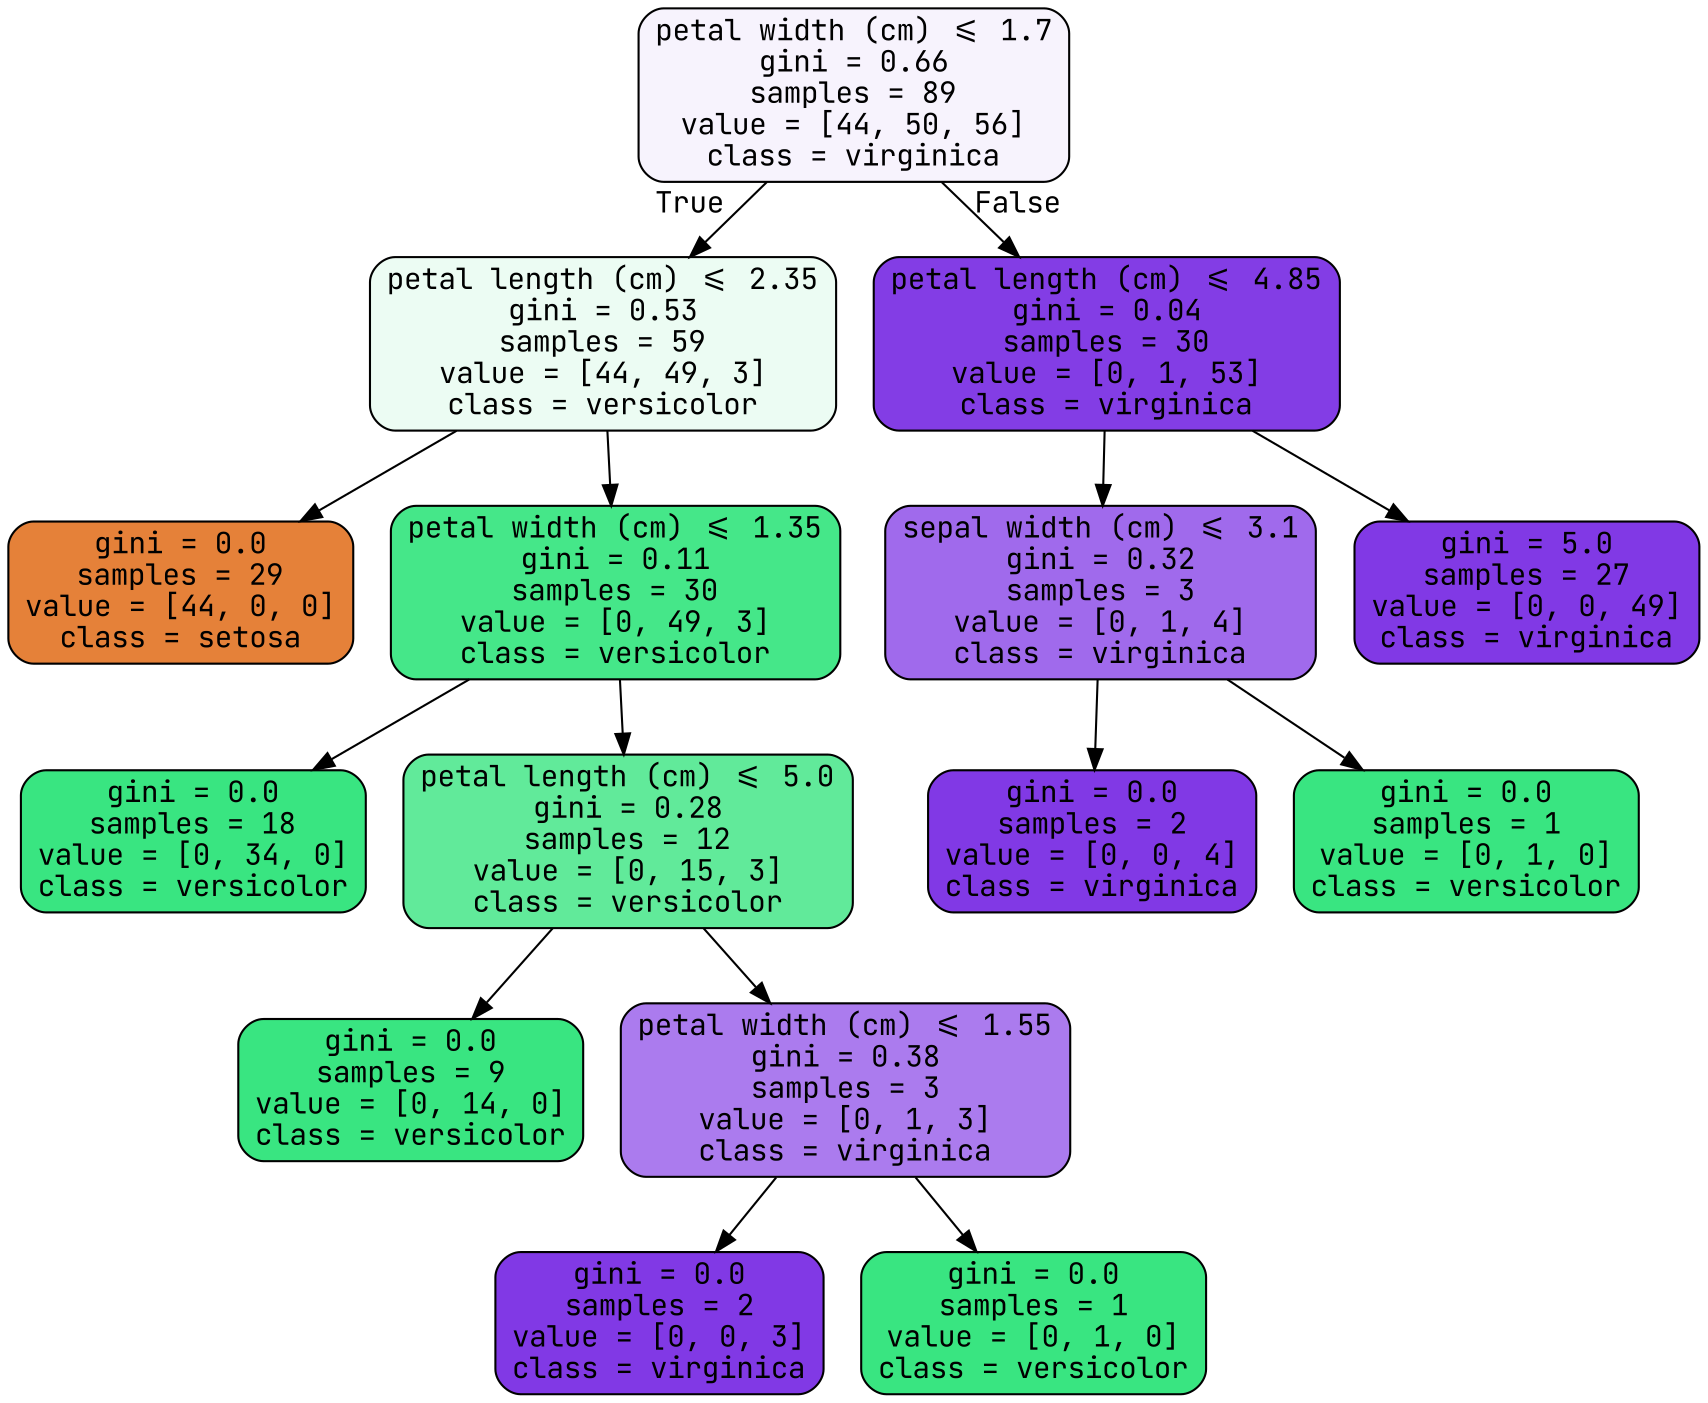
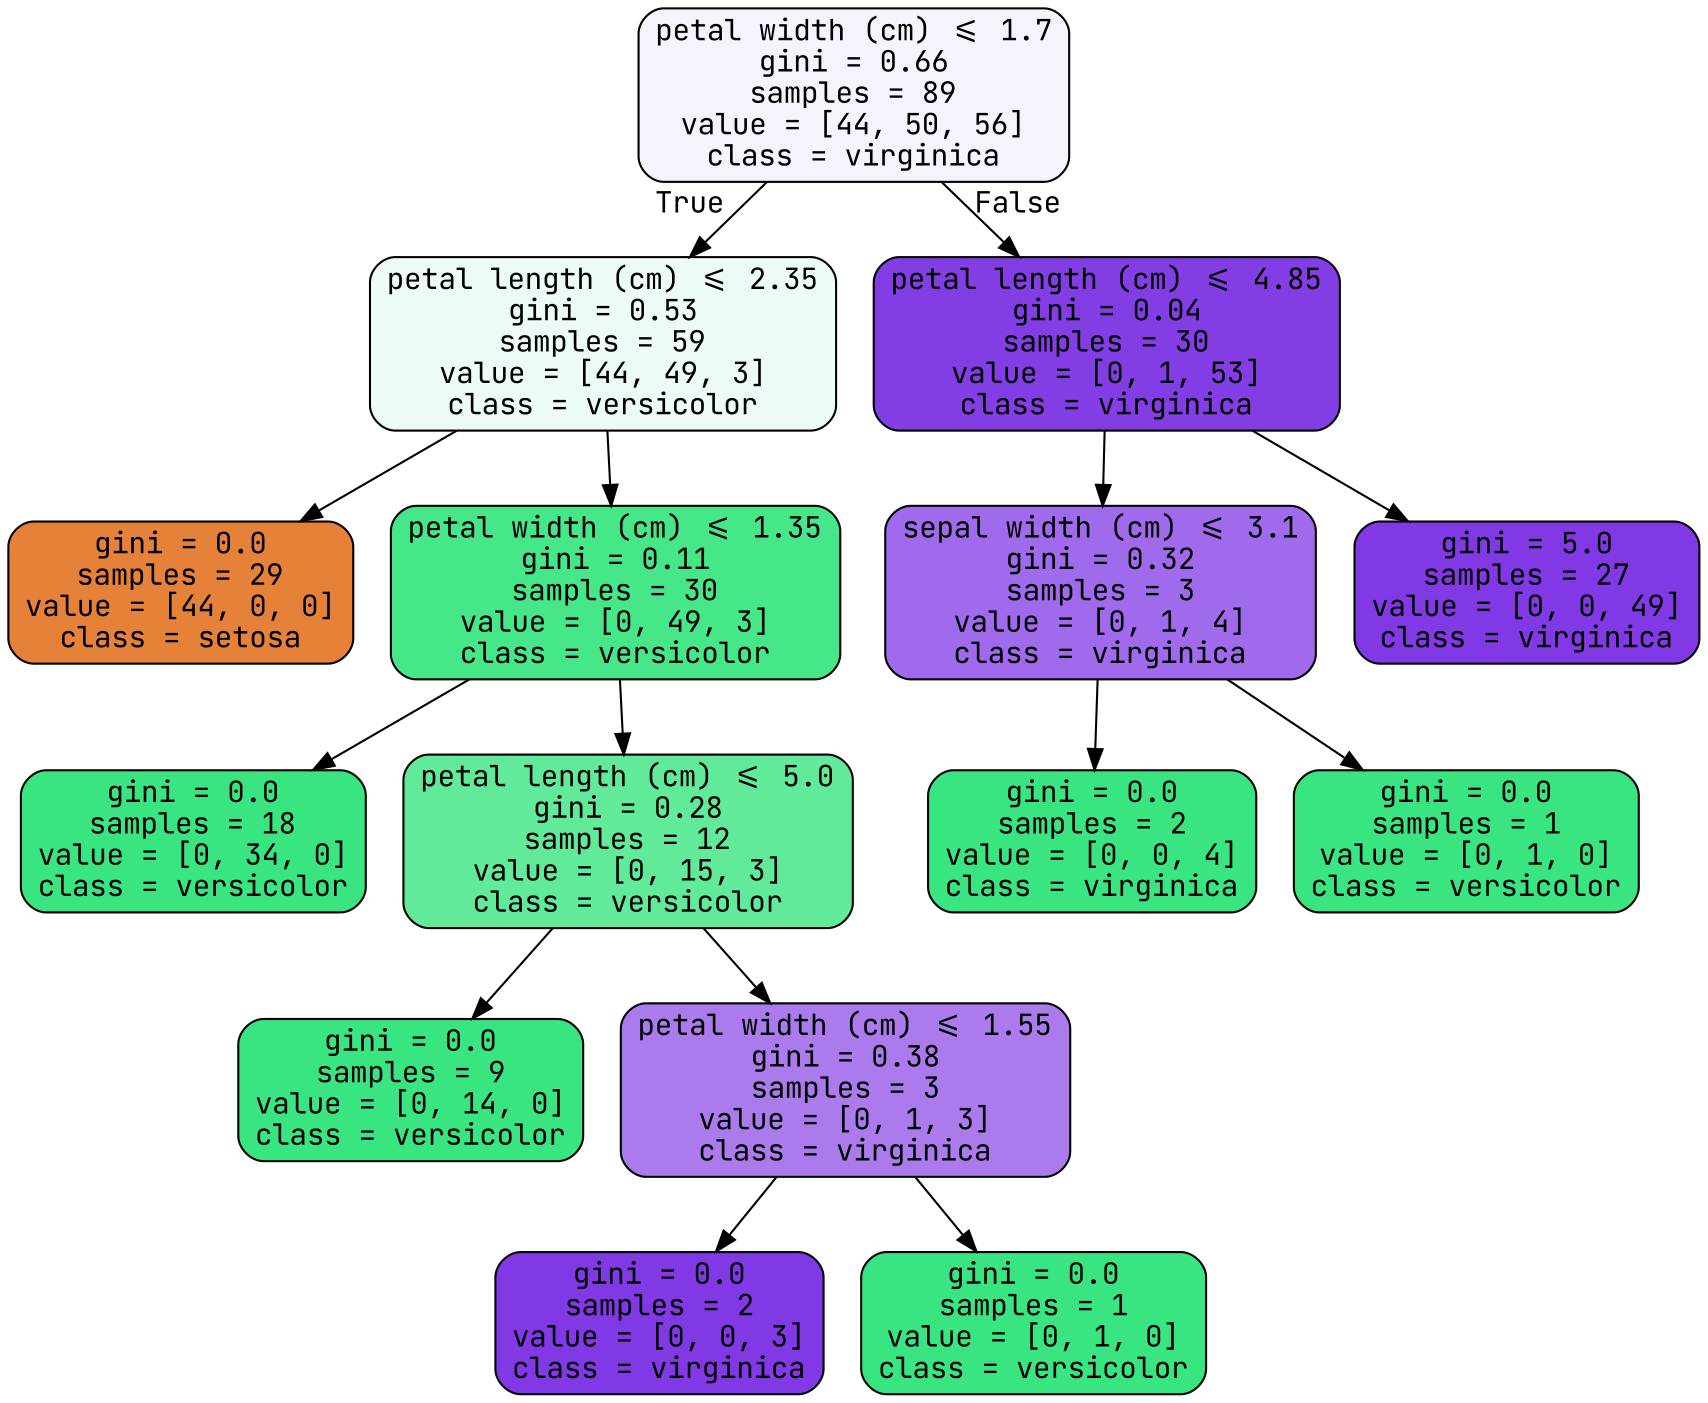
  digraph {
    fontname="JetBrains Mono"
    node [color=black fillcolor="#39e581" fontname="JetBrains Mono" shape=box style="filled, rounded"]
    edge [fontname="JetBrains Mono"]
    n1 [fillcolor="#f7f3fd" label="petal width (cm) <= 1.7\ngini = 0.66\nsamples = 89\nvalue = [44, 50, 56]\nclass = virginica"]
    n2 [fillcolor="#ecfcf3" label="petal length (cm) <= 2.35\ngini = 0.53\nsamples = 59\nvalue = [44, 49, 3]\nclass = versicolor"]
    n3 [fillcolor="#833de5" label="petal length (cm) <= 4.85\ngini = 0.04\nsamples = 30\nvalue = [0, 1, 53]\nclass = virginica"]
    n4 [fillcolor="#e58139" label="gini = 0.0\nsamples = 29\nvalue = [44, 0, 0]\nclass = setosa"]
    n5 [fillcolor="#45e789" label="petal width (cm) <= 1.35\ngini = 0.11\nsamples = 30\nvalue = [0, 49, 3]\nclass = versicolor"]
    n6 [fillcolor="#a06aec" label="sepal width (cm) <= 3.1\ngini = 0.32\nsamples = 3\nvalue = [0, 1, 4]\nclass = virginica"]
    n7 [fillcolor="#8139e5" label="gini = 5.0\nsamples = 27\nvalue = [0, 0, 49]\nclass = virginica"]
    n8 [label="gini = 0.0\nsamples = 18\nvalue = [0, 34, 0]\nclass = versicolor"]
    n9 [fillcolor="#61ea9a" label="petal length (cm) <= 5.0\ngini = 0.28\nsamples = 12\nvalue = [0, 15, 3]\nclass = versicolor"]
    n10 [label="gini = 0.0\nsamples = 9\nvalue = [0, 14, 0]\nclass = versicolor"]
    n11 [fillcolor="#ab7bee" label="petal width (cm) <= 1.55\ngini = 0.38\nsamples = 3\nvalue = [0, 1, 3]\nclass = virginica"]
    n12 [fillcolor="#8139e5" label="gini = 0.0\nsamples = 2\nvalue = [0, 0, 3]\nclass = virginica"]
    n13 [label="gini = 0.0\nsamples = 1\nvalue = [0, 1, 0]\nclass = versicolor"]
-   n14 [fillcolor="#8139e5" label="gini = 0.0\nsamples = 2\nvalue = [0, 0, 4]\nclass = virginica"]
+   n14 [label="gini = 0.0\nsamples = 2\nvalue = [0, 0, 4]\nclass = virginica"]
    n15 [label="gini = 0.0\nsamples = 1\nvalue = [0, 1, 0]\nclass = versicolor"]
    n1 -> n2 [headlabel=True labelangle=45 labeldistance=2.5]
    n1 -> n3 [headlabel=False labelangle=-45 labeldistance=2.5]
    n2 -> n4
    n2 -> n5
    n3 -> n6
    n3 -> n7
    n5 -> n8
    n5 -> n9
    n6 -> n14
    n6 -> n15
    n9 -> n10
    n9 -> n11
    n11 -> n12
    n11 -> n13
  }
